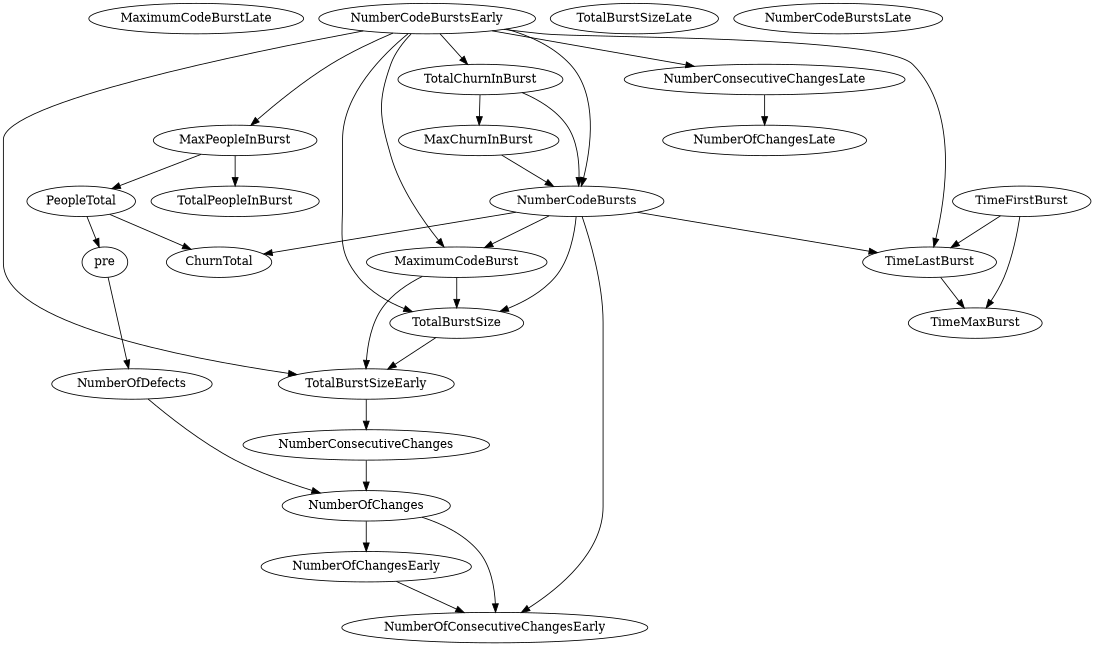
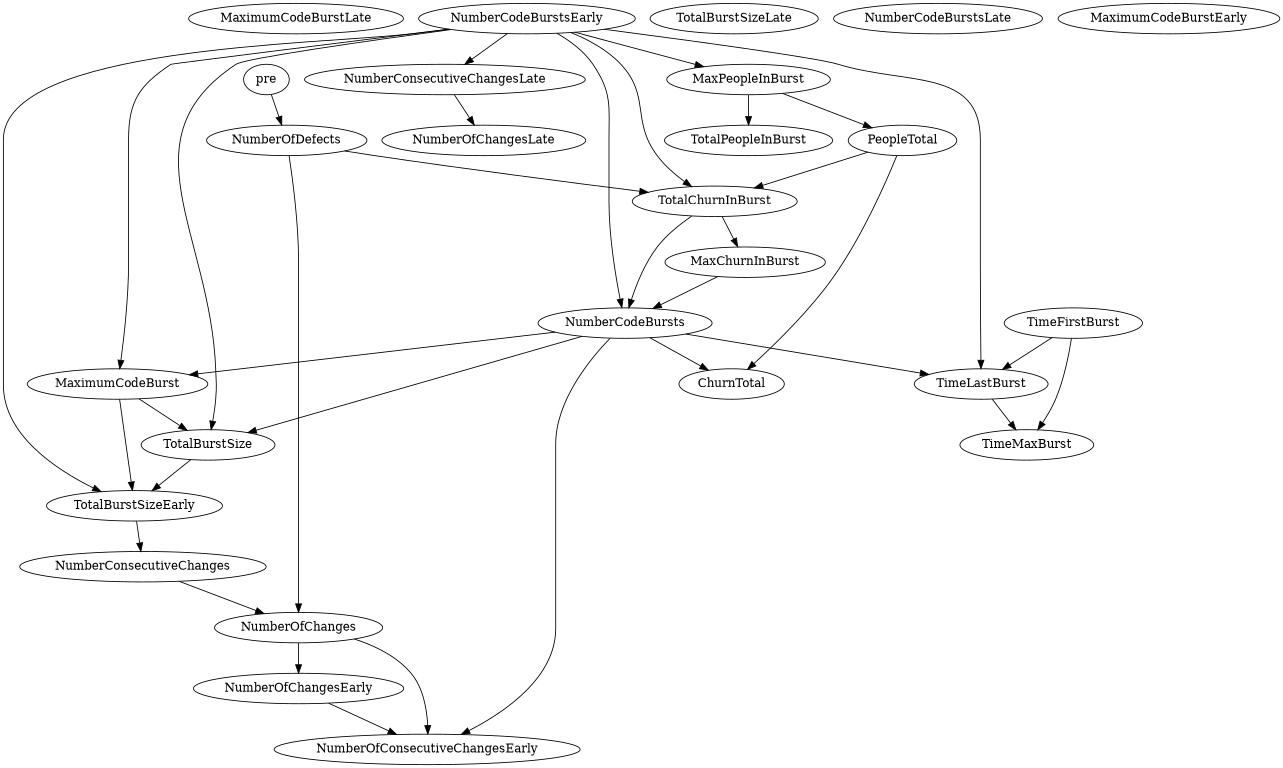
  digraph {
    MaximumCodeBurstLate
    NumberOfChanges
    NumberOfChangesEarly
    NumberOfConsecutiveChangesEarly
    MaxPeopleInBurst
    TotalPeopleInBurst
    PeopleTotal
    ChurnTotal
    pre
    TotalBurstSizeLate
    NumberCodeBurstsLate
    MaxChurnInBurst
    NumberCodeBursts
    MaximumCodeBurst
    TotalBurstSize
    TimeLastBurst
+   MaximumCodeBurstEarly
    NumberCodeBurstsEarly
    TotalChurnInBurst
    NumberConsecutiveChangesLate
    TotalBurstSizeEarly
    TimeFirstBurst
    TimeMaxBurst
    NumberOfChangesLate
    NumberConsecutiveChanges
    NumberOfDefects
    NumberOfChanges -> NumberOfChangesEarly
    NumberOfChanges -> NumberOfConsecutiveChangesEarly
    NumberOfChangesEarly -> NumberOfConsecutiveChangesEarly
    MaxPeopleInBurst -> TotalPeopleInBurst
    MaxPeopleInBurst -> PeopleTotal
    PeopleTotal -> ChurnTotal
-   PeopleTotal -> pre
+   PeopleTotal -> TotalChurnInBurst
    pre -> NumberOfDefects
    MaxChurnInBurst -> NumberCodeBursts
    NumberCodeBursts -> NumberOfConsecutiveChangesEarly
    NumberCodeBursts -> ChurnTotal
    NumberCodeBursts -> MaximumCodeBurst
    NumberCodeBursts -> TotalBurstSize
    NumberCodeBursts -> TimeLastBurst
    MaximumCodeBurst -> TotalBurstSize
    MaximumCodeBurst -> TotalBurstSizeEarly
    TotalBurstSize -> TotalBurstSizeEarly
    TimeLastBurst -> TimeMaxBurst
    NumberCodeBurstsEarly -> MaxPeopleInBurst
    NumberCodeBurstsEarly -> NumberCodeBursts
    NumberCodeBurstsEarly -> MaximumCodeBurst
    NumberCodeBurstsEarly -> TotalBurstSize
    NumberCodeBurstsEarly -> TimeLastBurst
    NumberCodeBurstsEarly -> TotalChurnInBurst
    NumberCodeBurstsEarly -> NumberConsecutiveChangesLate
    NumberCodeBurstsEarly -> TotalBurstSizeEarly
    TotalChurnInBurst -> MaxChurnInBurst
    TotalChurnInBurst -> NumberCodeBursts
    NumberConsecutiveChangesLate -> NumberOfChangesLate
    TotalBurstSizeEarly -> NumberConsecutiveChanges
    TimeFirstBurst -> TimeLastBurst
    TimeFirstBurst -> TimeMaxBurst
    NumberConsecutiveChanges -> NumberOfChanges
    NumberOfDefects -> NumberOfChanges
+   NumberOfDefects -> TotalChurnInBurst
  }
